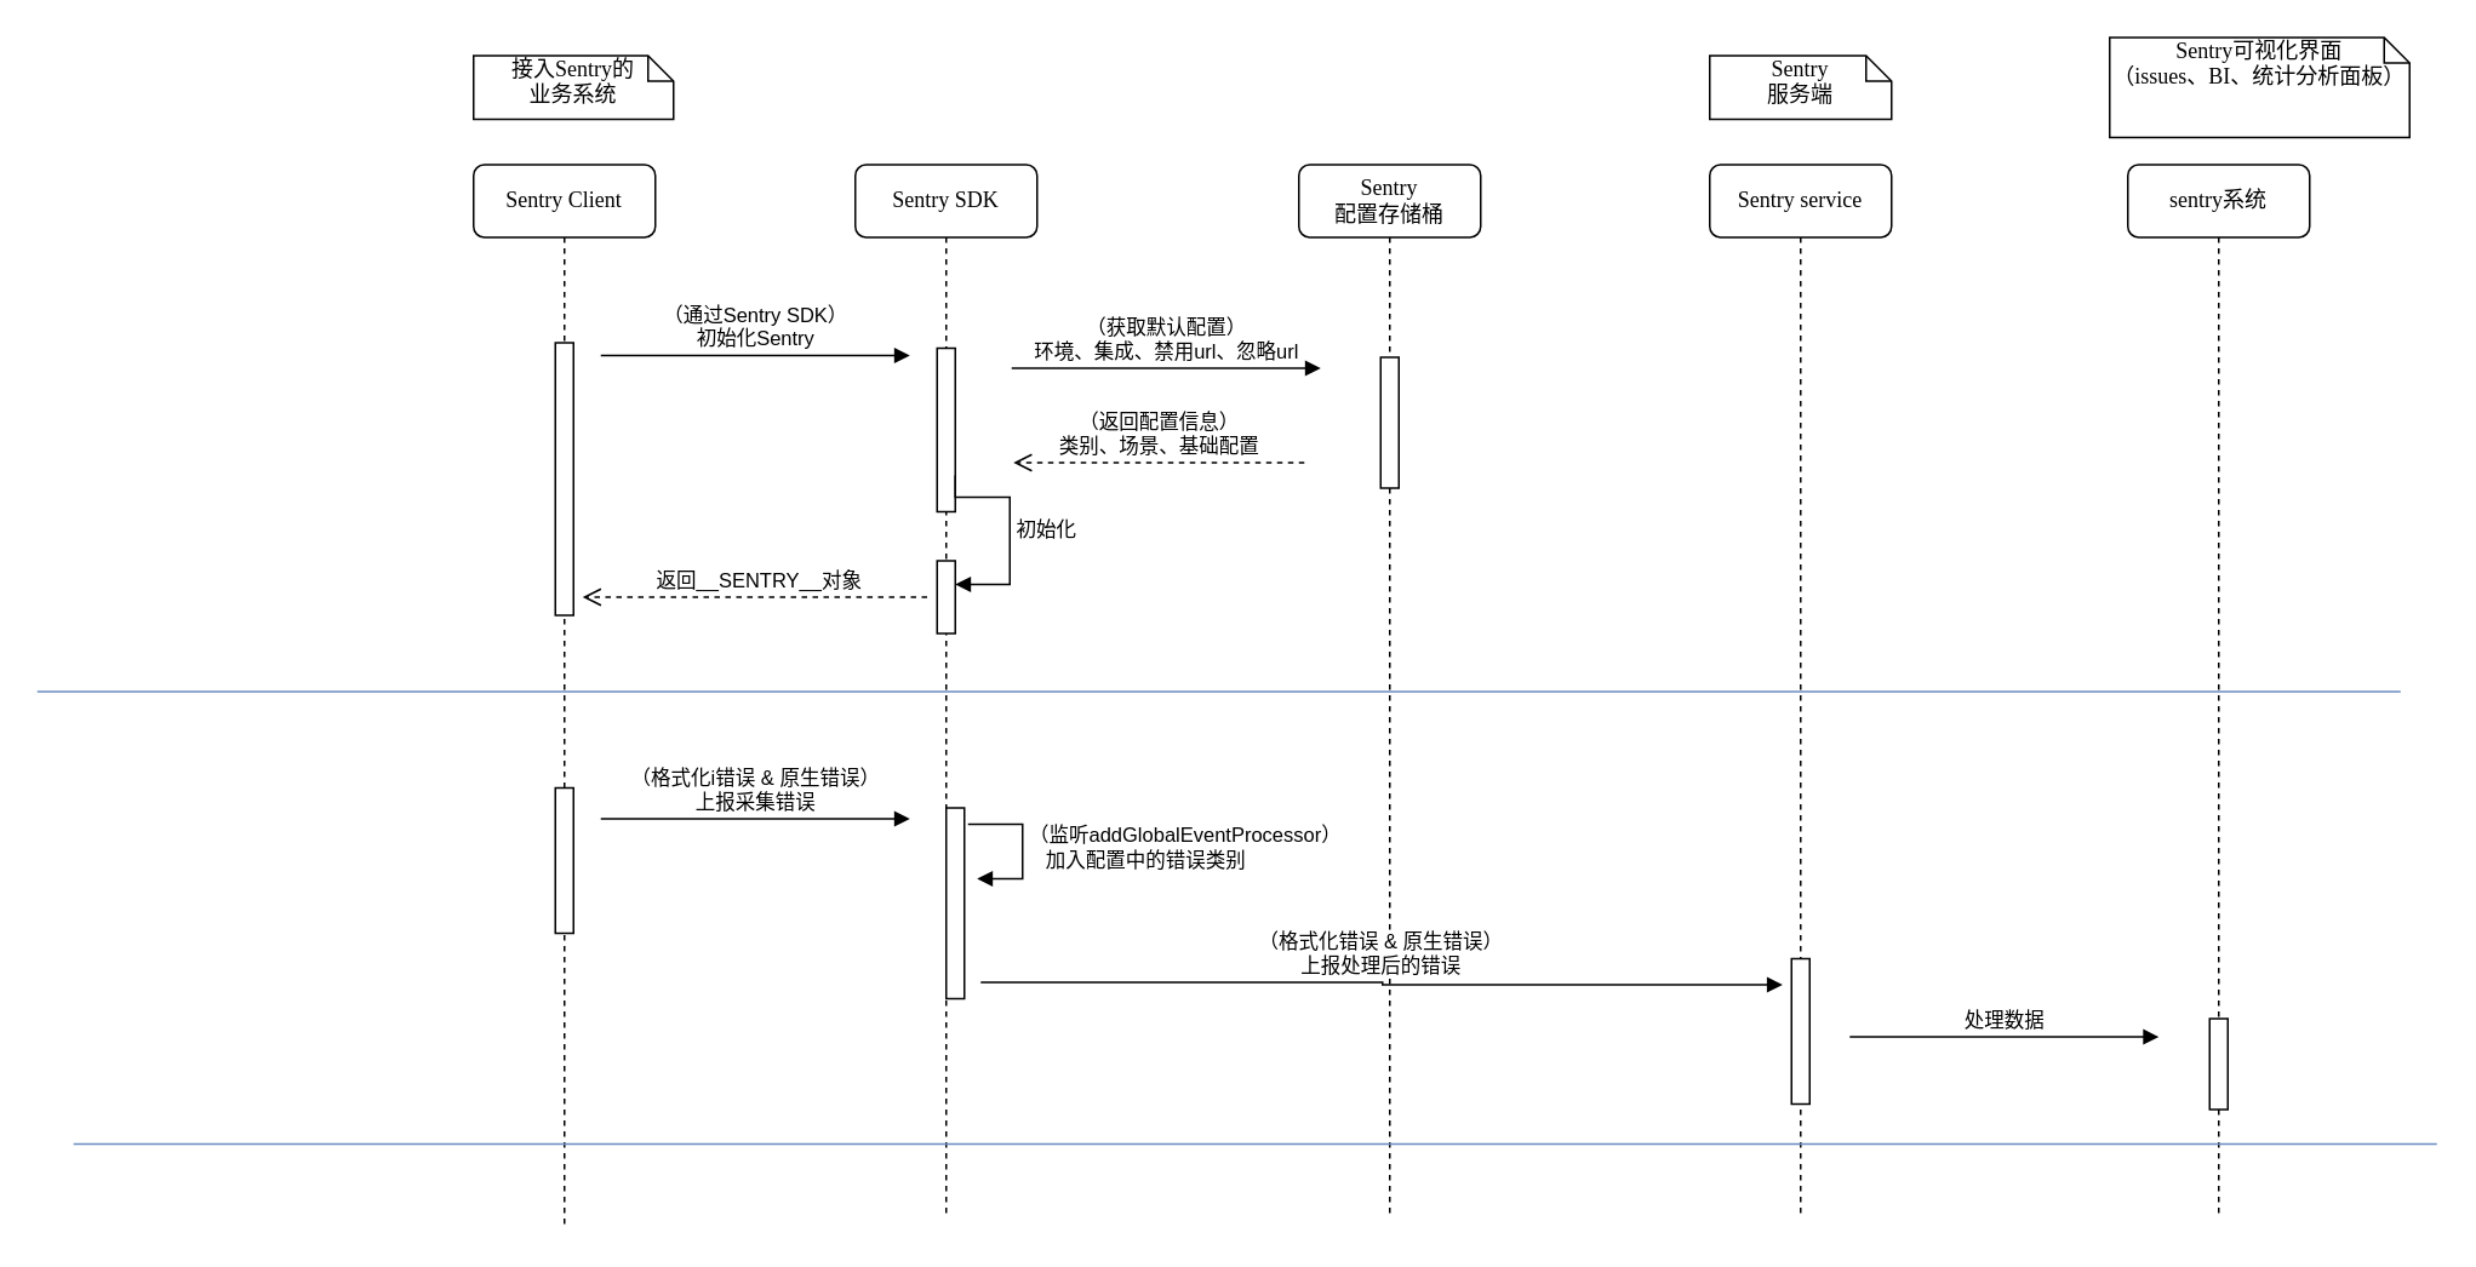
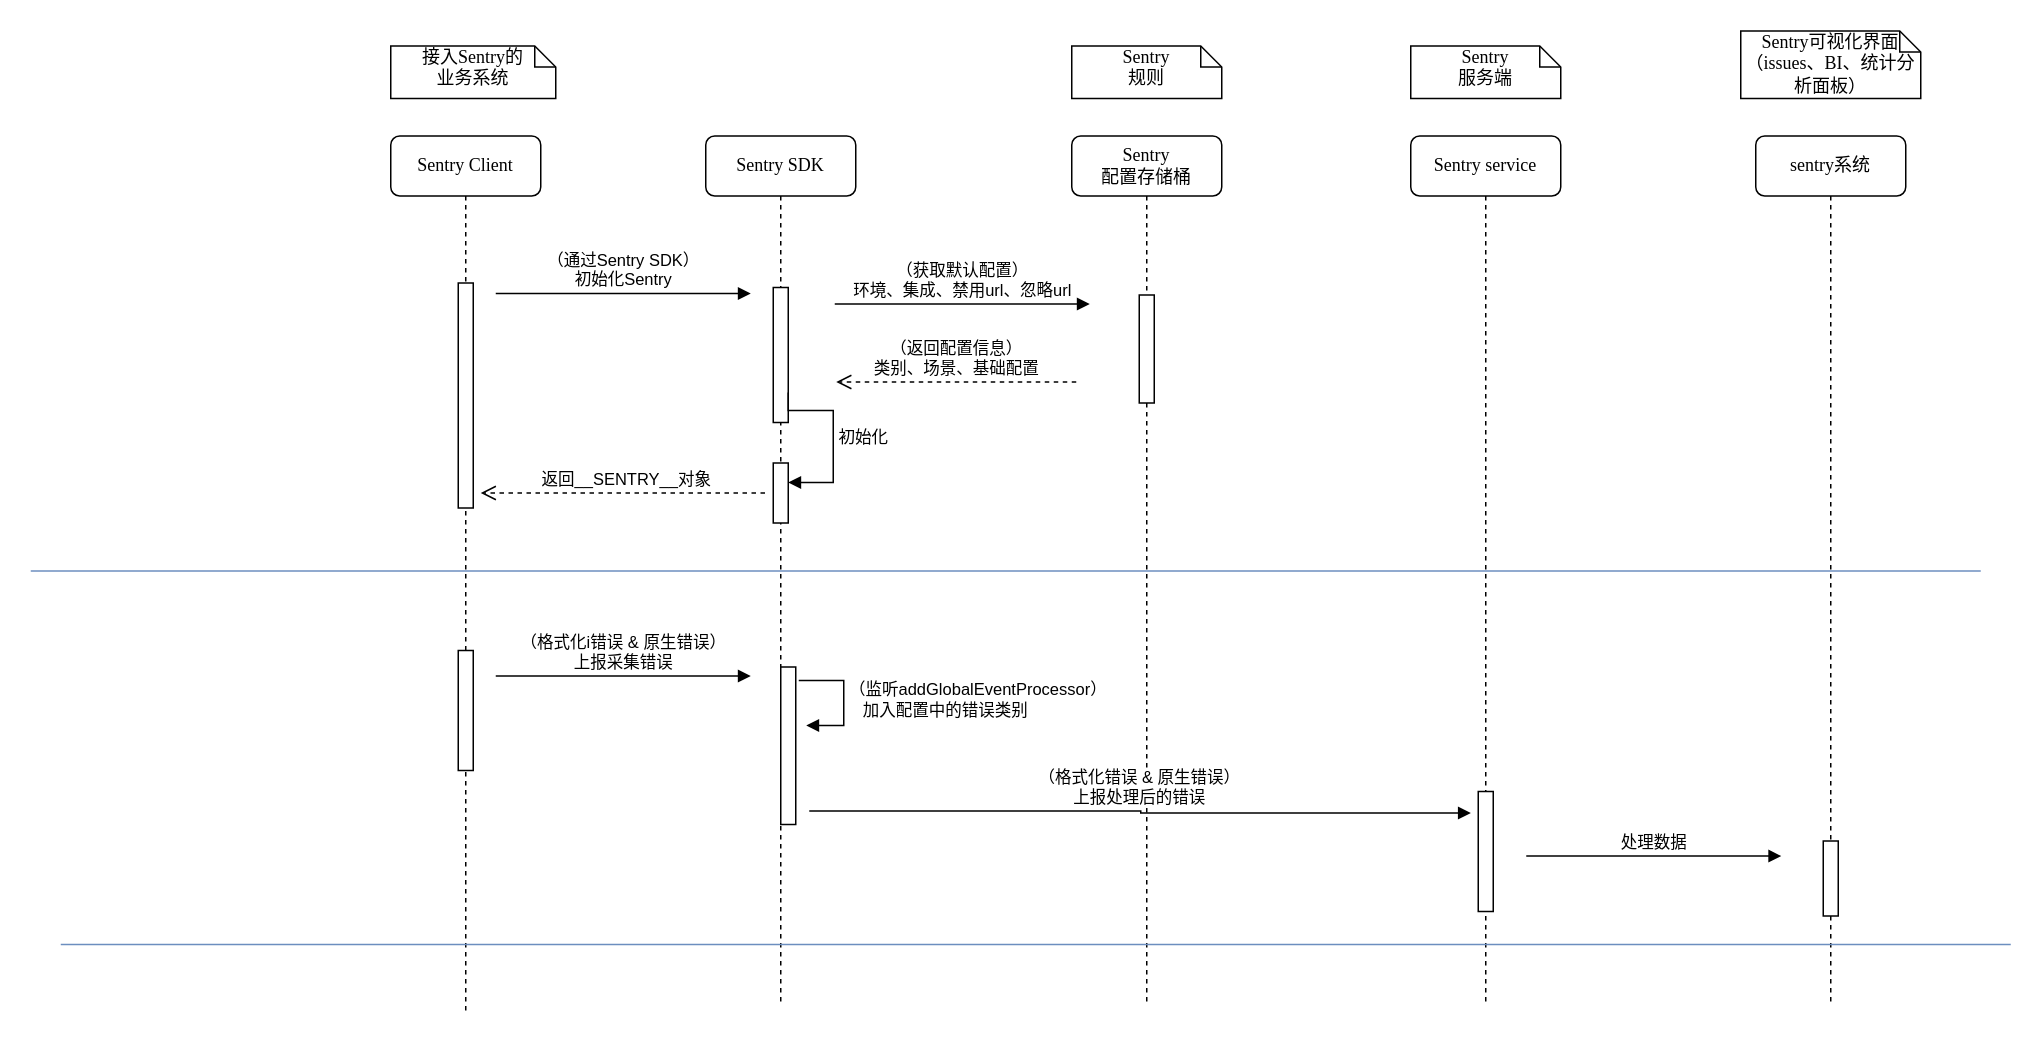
  <mxCell id="0" />
  <mxCell id="1" parent="0" />
  <mxCell id="2" value="Sentry Client" style="shape=umlLifeline;perimeter=lifelinePerimeter;whiteSpace=wrap;html=1;container=1;collapsible=0;recursiveResize=0;outlineConnect=0;rounded=1;shadow=0;comic=0;labelBackgroundColor=none;strokeWidth=1;fontFamily=Verdana;fontSize=12;align=center;" parent="1" vertex="1"><mxGeometry x="260" y="90" width="100" height="585" as="geometry" /></mxCell>
  <mxCell id="3" value="" style="html=1;points=[];perimeter=orthogonalPerimeter;rounded=0;shadow=0;comic=0;labelBackgroundColor=none;strokeWidth=1;fontFamily=Verdana;fontSize=12;align=center;" parent="2" vertex="1"><mxGeometry x="45" y="98" width="10" height="150" as="geometry" /></mxCell>
  <mxCell id="4" value="" style="html=1;points=[];perimeter=orthogonalPerimeter;outlineConnect=0;targetShapes=umlLifeline;portConstraint=eastwest;newEdgeStyle={&quot;edgeStyle&quot;:&quot;elbowEdgeStyle&quot;,&quot;elbow&quot;:&quot;vertical&quot;,&quot;curved&quot;:0,&quot;rounded&quot;:0};" vertex="1" parent="2"><mxGeometry x="45" y="343" width="10" height="80" as="geometry" /></mxCell>
  <mxCell id="5" value="接入Sentry的&lt;br&gt;业务系统" style="shape=note;whiteSpace=wrap;html=1;size=14;verticalAlign=top;align=center;spacingTop=-6;rounded=0;shadow=0;comic=0;labelBackgroundColor=none;strokeWidth=1;fontFamily=Verdana;fontSize=12" parent="1" vertex="1"><mxGeometry x="260" y="30" width="110" height="35" as="geometry" /></mxCell>
  <mxCell id="6" value="Sentry&lt;br&gt;配置存储桶" style="shape=umlLifeline;perimeter=lifelinePerimeter;whiteSpace=wrap;html=1;container=1;collapsible=0;recursiveResize=0;outlineConnect=0;rounded=1;shadow=0;comic=0;labelBackgroundColor=none;strokeWidth=1;fontFamily=Verdana;fontSize=12;align=center;" parent="1" vertex="1"><mxGeometry x="714" y="90" width="100" height="580" as="geometry" /></mxCell>
  <mxCell id="7" value="" style="html=1;points=[];perimeter=orthogonalPerimeter;rounded=0;shadow=0;comic=0;labelBackgroundColor=none;strokeWidth=1;fontFamily=Verdana;fontSize=12;align=center;" parent="6" vertex="1"><mxGeometry x="45" y="106" width="10" height="72" as="geometry" /></mxCell>
+ <mxCell id="8" value="Sentry&lt;br&gt;规则" style="shape=note;whiteSpace=wrap;html=1;size=14;verticalAlign=top;align=center;spacingTop=-6;rounded=0;shadow=0;comic=0;labelBackgroundColor=none;strokeWidth=1;fontFamily=Verdana;fontSize=12" parent="1" vertex="1"><mxGeometry x="714" y="30" width="100" height="35" as="geometry" /></mxCell>
  <mxCell id="9" value="Sentry SDK" style="shape=umlLifeline;perimeter=lifelinePerimeter;whiteSpace=wrap;html=1;container=1;collapsible=0;recursiveResize=0;outlineConnect=0;rounded=1;shadow=0;comic=0;labelBackgroundColor=none;strokeWidth=1;fontFamily=Verdana;fontSize=12;align=center;" parent="1" vertex="1"><mxGeometry x="470" y="90" width="100" height="580" as="geometry" /></mxCell>
  <mxCell id="10" value="" style="html=1;points=[];perimeter=orthogonalPerimeter;rounded=0;shadow=0;comic=0;labelBackgroundColor=none;strokeWidth=1;fontFamily=Verdana;fontSize=12;align=center;" parent="9" vertex="1"><mxGeometry x="45" y="101" width="10" height="90" as="geometry" /></mxCell>
  <mxCell id="11" value="" style="html=1;points=[];perimeter=orthogonalPerimeter;outlineConnect=0;targetShapes=umlLifeline;portConstraint=eastwest;newEdgeStyle={&quot;edgeStyle&quot;:&quot;elbowEdgeStyle&quot;,&quot;elbow&quot;:&quot;vertical&quot;,&quot;curved&quot;:0,&quot;rounded&quot;:0};" vertex="1" parent="9"><mxGeometry x="45" y="218" width="10" height="40" as="geometry" /></mxCell>
  <mxCell id="12" value="初始化" style="html=1;align=left;spacingLeft=2;endArrow=block;rounded=0;edgeStyle=orthogonalEdgeStyle;curved=0;rounded=0;" edge="1" parent="9"><mxGeometry relative="1" as="geometry"><mxPoint x="55" y="171" as="sourcePoint" /><Array as="points"><mxPoint x="55" y="183" /><mxPoint x="85" y="183" /><mxPoint x="85" y="231" /></Array><mxPoint x="55" y="231" as="targetPoint" /></mxGeometry></mxCell>
  <mxCell id="13" value="" style="html=1;points=[];perimeter=orthogonalPerimeter;outlineConnect=0;targetShapes=umlLifeline;portConstraint=eastwest;newEdgeStyle={&quot;edgeStyle&quot;:&quot;elbowEdgeStyle&quot;,&quot;elbow&quot;:&quot;vertical&quot;,&quot;curved&quot;:0,&quot;rounded&quot;:0};" vertex="1" parent="9"><mxGeometry x="50" y="354" width="10" height="105" as="geometry" /></mxCell>
  <mxCell id="14" value="（监听addGlobalEventProcessor）&lt;br style=&quot;border-color: var(--border-color);&quot;&gt;&amp;nbsp; &amp;nbsp;加入配置中的错误类别" style="html=1;align=left;spacingLeft=2;endArrow=block;rounded=0;edgeStyle=orthogonalEdgeStyle;curved=0;rounded=0;" edge="1" parent="9"><mxGeometry relative="1" as="geometry"><mxPoint x="62" y="363" as="sourcePoint" /><Array as="points"><mxPoint x="92" y="393" /></Array><mxPoint x="67" y="393" as="targetPoint" /></mxGeometry></mxCell>
  <mxCell id="15" value="Sentry service" style="shape=umlLifeline;perimeter=lifelinePerimeter;whiteSpace=wrap;html=1;container=1;collapsible=0;recursiveResize=0;outlineConnect=0;rounded=1;shadow=0;comic=0;labelBackgroundColor=none;strokeWidth=1;fontFamily=Verdana;fontSize=12;align=center;" parent="1" vertex="1"><mxGeometry x="940" y="90" width="100" height="580" as="geometry" /></mxCell>
  <mxCell id="16" value="" style="html=1;points=[];perimeter=orthogonalPerimeter;outlineConnect=0;targetShapes=umlLifeline;portConstraint=eastwest;newEdgeStyle={&quot;edgeStyle&quot;:&quot;elbowEdgeStyle&quot;,&quot;elbow&quot;:&quot;vertical&quot;,&quot;curved&quot;:0,&quot;rounded&quot;:0};" vertex="1" parent="15"><mxGeometry x="45" y="437" width="10" height="80" as="geometry" /></mxCell>
  <mxCell id="17" value="返回__SENTRY__对象" style="html=1;verticalAlign=bottom;endArrow=open;dashed=1;endSize=8;edgeStyle=elbowEdgeStyle;elbow=vertical;curved=0;rounded=0;" parent="1" edge="1"><mxGeometry x="-0.015" relative="1" as="geometry"><mxPoint x="509.5" y="328" as="sourcePoint" /><mxPoint x="320" y="328" as="targetPoint" /><Array as="points"><mxPoint x="370" y="328" /><mxPoint x="460" y="328" /></Array><mxPoint as="offset" /></mxGeometry></mxCell>
  <mxCell id="18" value="sentry系统" style="shape=umlLifeline;perimeter=lifelinePerimeter;whiteSpace=wrap;html=1;container=1;collapsible=0;recursiveResize=0;outlineConnect=0;rounded=1;shadow=0;comic=0;labelBackgroundColor=none;strokeWidth=1;fontFamily=Verdana;fontSize=12;align=center;" parent="1" vertex="1"><mxGeometry x="1170" y="90" width="100" height="580" as="geometry" /></mxCell>
  <mxCell id="19" value="" style="html=1;points=[];perimeter=orthogonalPerimeter;outlineConnect=0;targetShapes=umlLifeline;portConstraint=eastwest;newEdgeStyle={&quot;edgeStyle&quot;:&quot;elbowEdgeStyle&quot;,&quot;elbow&quot;:&quot;vertical&quot;,&quot;curved&quot;:0,&quot;rounded&quot;:0};" vertex="1" parent="18"><mxGeometry x="45" y="470" width="10" height="50" as="geometry" /></mxCell>
- <mxCell id="20" value="Sentry可视化界面&lt;br&gt;（issues、BI、统计分析面板）" style="shape=note;whiteSpace=wrap;html=1;size=14;verticalAlign=top;align=center;spacingTop=-6;rounded=0;shadow=0;comic=0;labelBackgroundColor=none;strokeWidth=1;fontFamily=Verdana;fontSize=12" parent="1" vertex="1"><mxGeometry x="1160" y="20" width="165" height="55" as="geometry" /></mxCell>
+ <mxCell id="20" value="Sentry可视化界面&lt;br&gt;（issues、BI、统计分析面板）" style="shape=note;whiteSpace=wrap;html=1;size=14;verticalAlign=top;align=center;spacingTop=-6;rounded=0;shadow=0;comic=0;labelBackgroundColor=none;strokeWidth=1;fontFamily=Verdana;fontSize=12" parent="1" vertex="1"><mxGeometry x="1160" y="20" width="120" height="45" as="geometry" /></mxCell>
  <mxCell id="21" value="Sentry&lt;br&gt;服务端" style="shape=note;whiteSpace=wrap;html=1;size=14;verticalAlign=top;align=center;spacingTop=-6;rounded=0;shadow=0;comic=0;labelBackgroundColor=none;strokeWidth=1;fontFamily=Verdana;fontSize=12" parent="1" vertex="1"><mxGeometry x="940" y="30" width="100" height="35" as="geometry" /></mxCell>
  <mxCell id="22" value="（获取默认配置）&lt;br&gt;环境、集成、禁用url、忽略url" style="html=1;verticalAlign=bottom;endArrow=block;edgeStyle=elbowEdgeStyle;elbow=horizontal;curved=0;rounded=0;" parent="1" edge="1"><mxGeometry x="-0.004" width="80" relative="1" as="geometry"><mxPoint x="556" y="202" as="sourcePoint" /><mxPoint x="726" y="202" as="targetPoint" /><Array as="points" /><mxPoint as="offset" /></mxGeometry></mxCell>
  <mxCell id="23" value="（返回配置信息）&lt;br&gt;类别、场景、基础配置" style="html=1;verticalAlign=bottom;endArrow=open;dashed=1;endSize=8;edgeStyle=elbowEdgeStyle;elbow=vertical;curved=0;rounded=0;" parent="1" edge="1"><mxGeometry relative="1" as="geometry"><mxPoint x="717" y="254" as="sourcePoint" /><mxPoint x="557" y="254" as="targetPoint" /><Array as="points"><mxPoint x="607" y="254" /><mxPoint x="697" y="254" /></Array><mxPoint as="offset" /></mxGeometry></mxCell>
  <mxCell id="24" value="（通过Sentry SDK）&lt;br&gt;初始化Sentry" style="html=1;verticalAlign=bottom;endArrow=block;edgeStyle=elbowEdgeStyle;elbow=horizontal;curved=0;rounded=0;" parent="1" edge="1"><mxGeometry x="-0.004" width="80" relative="1" as="geometry"><mxPoint x="330" y="195" as="sourcePoint" /><mxPoint x="500" y="195" as="targetPoint" /><Array as="points" /><mxPoint as="offset" /></mxGeometry></mxCell>
  <mxCell id="25" value="" style="line;strokeWidth=1;fillColor=#dae8fc;align=left;verticalAlign=middle;spacingTop=-1;spacingLeft=3;spacingRight=3;rotatable=0;labelPosition=right;points=[];portConstraint=eastwest;strokeColor=#6c8ebf;" parent="1" vertex="1"><mxGeometry x="20" y="376" width="1300" height="8" as="geometry" /></mxCell>
  <mxCell id="26" value="" style="line;strokeWidth=1;fillColor=#dae8fc;align=left;verticalAlign=middle;spacingTop=-1;spacingLeft=3;spacingRight=3;rotatable=0;labelPosition=right;points=[];portConstraint=eastwest;strokeColor=#6c8ebf;" parent="1" vertex="1"><mxGeometry x="40" y="625" width="1300" height="8" as="geometry" /></mxCell>
  <mxCell id="27" value="（格式化i错误 &amp;amp; 原生错误）&lt;br&gt;上报采集错误" style="html=1;verticalAlign=bottom;endArrow=block;edgeStyle=elbowEdgeStyle;elbow=vertical;curved=0;rounded=0;" edge="1" parent="1"><mxGeometry x="-0.004" width="80" relative="1" as="geometry"><mxPoint x="330" y="450" as="sourcePoint" /><mxPoint x="500" y="450" as="targetPoint" /><Array as="points" /><mxPoint as="offset" /></mxGeometry></mxCell>
  <mxCell id="28" value="（格式化错误 &amp;amp; 原生错误）&lt;br&gt;上报处理后的错误" style="html=1;verticalAlign=bottom;endArrow=block;edgeStyle=elbowEdgeStyle;elbow=horizontal;curved=0;rounded=0;entryX=0.006;entryY=0.642;entryDx=0;entryDy=0;entryPerimeter=0;" edge="1" parent="1"><mxGeometry x="-0.004" width="80" relative="1" as="geometry"><mxPoint x="539" y="540" as="sourcePoint" /><mxPoint x="980.06" y="541.36" as="targetPoint" /><Array as="points" /><mxPoint as="offset" /></mxGeometry></mxCell>
  <mxCell id="29" value="处理数据" style="html=1;verticalAlign=bottom;endArrow=block;edgeStyle=elbowEdgeStyle;elbow=horizontal;curved=0;rounded=0;" edge="1" parent="1"><mxGeometry x="-0.004" width="80" relative="1" as="geometry"><mxPoint x="1017" y="570" as="sourcePoint" /><mxPoint x="1187" y="570" as="targetPoint" /><Array as="points" /><mxPoint as="offset" /></mxGeometry></mxCell>
